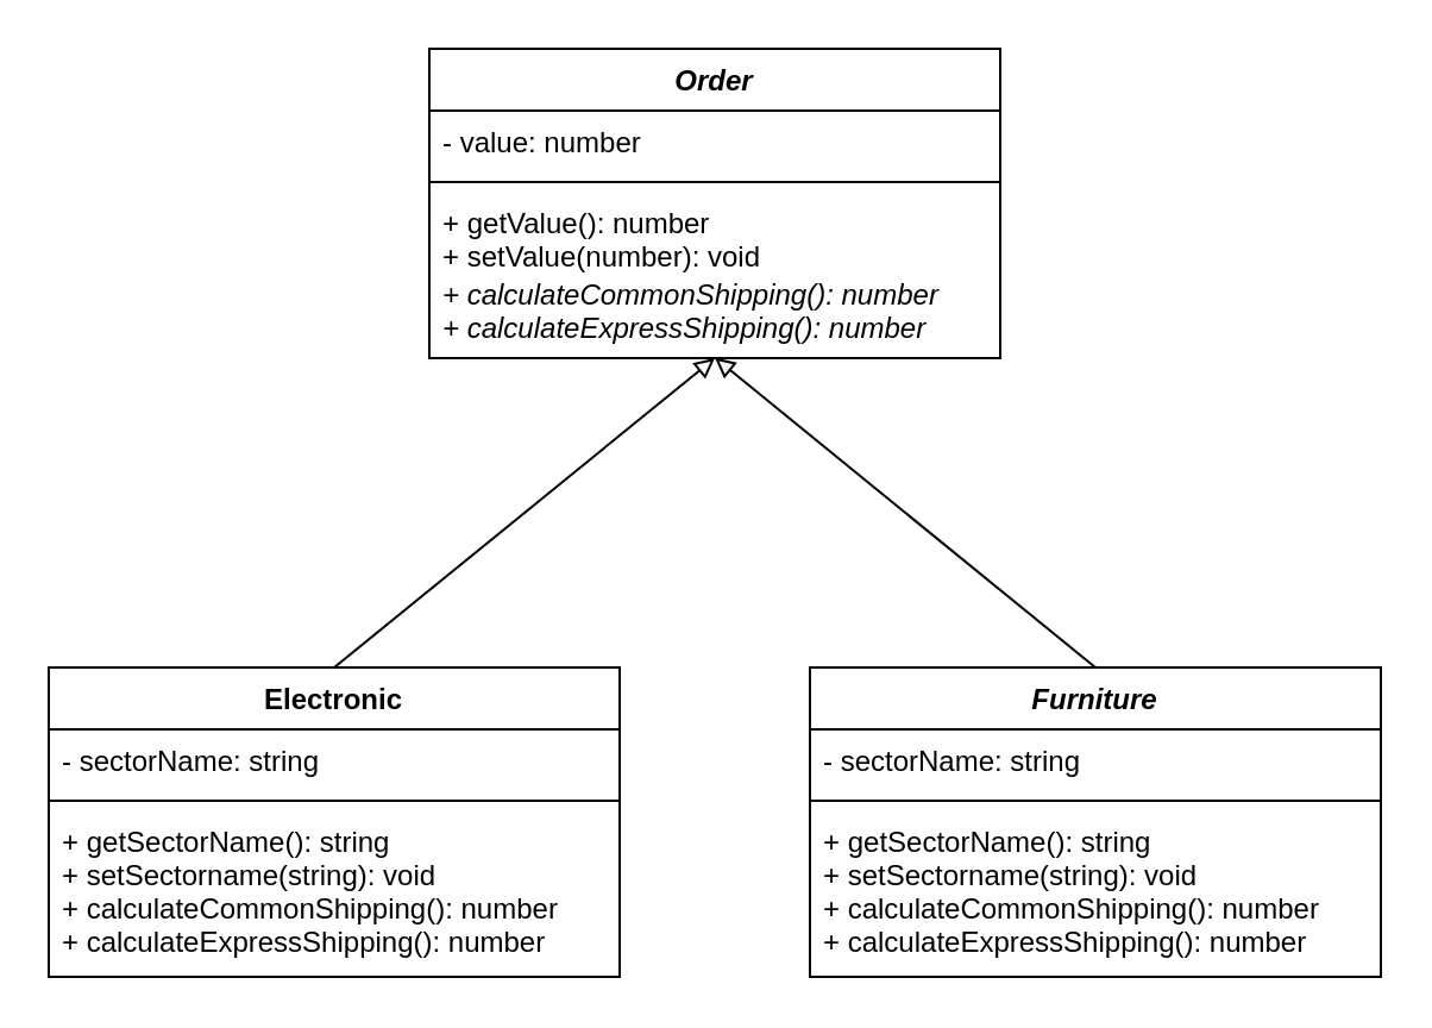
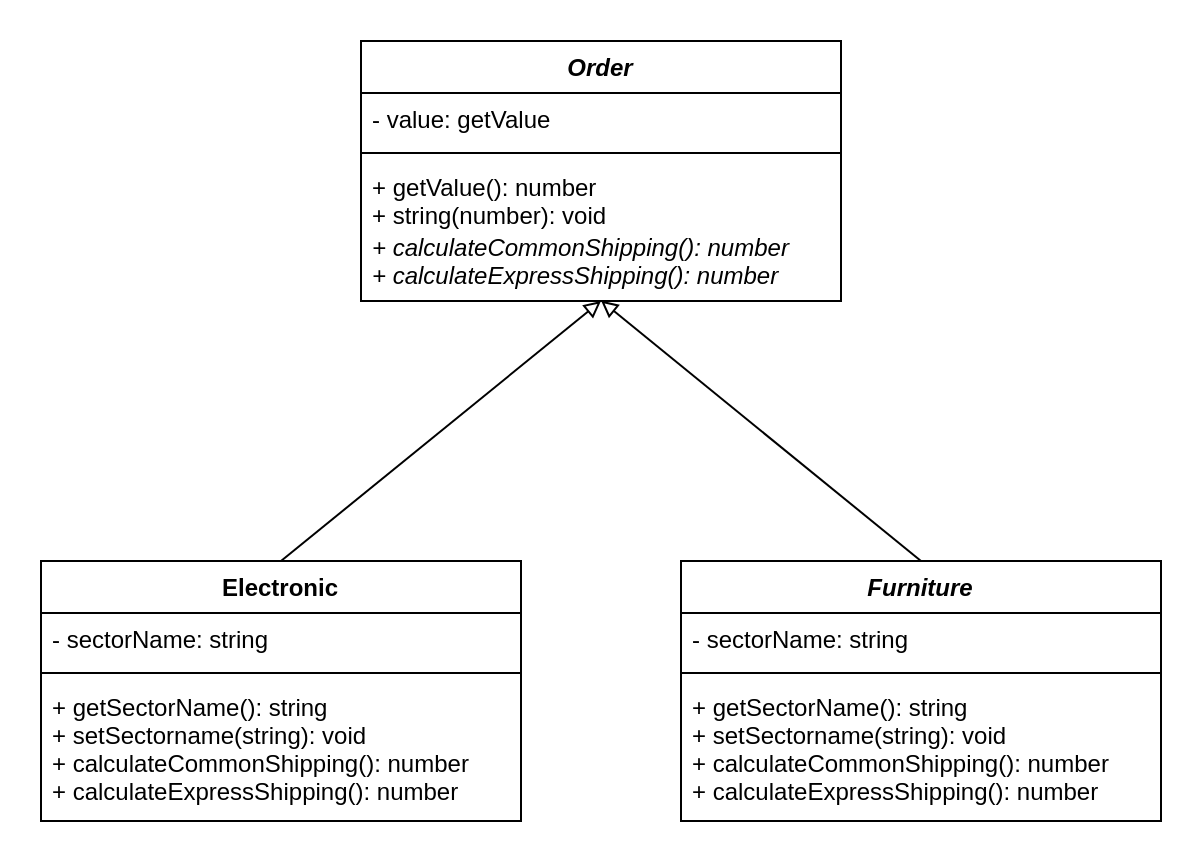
  <mxCell id="0" />
  <mxCell id="1" parent="0" />
  <mxCell id="2" value="Order" style="swimlane;fontStyle=3;align=center;verticalAlign=top;childLayout=stackLayout;horizontal=1;startSize=26;horizontalStack=0;resizeParent=1;resizeParentMax=0;resizeLast=0;collapsible=1;marginBottom=0;" vertex="1" parent="1"><mxGeometry x="180" y="20" width="240" height="130" as="geometry" /></mxCell>
- <mxCell id="3" value="- value: number" style="text;strokeColor=none;fillColor=none;align=left;verticalAlign=top;spacingLeft=4;spacingRight=4;overflow=hidden;rotatable=0;points=[[0,0.5],[1,0.5]];portConstraint=eastwest;" vertex="1" parent="2"><mxGeometry y="26" width="240" height="26" as="geometry" /></mxCell>
+ <mxCell id="3" value="- value: getValue" style="text;strokeColor=none;fillColor=none;align=left;verticalAlign=top;spacingLeft=4;spacingRight=4;overflow=hidden;rotatable=0;points=[[0,0.5],[1,0.5]];portConstraint=eastwest;" vertex="1" parent="2"><mxGeometry y="26" width="240" height="26" as="geometry" /></mxCell>
  <mxCell id="4" value="" style="line;strokeWidth=1;fillColor=none;align=left;verticalAlign=middle;spacingTop=-1;spacingLeft=3;spacingRight=3;rotatable=0;labelPosition=right;points=[];portConstraint=eastwest;" vertex="1" parent="2"><mxGeometry y="52" width="240" height="8" as="geometry" /></mxCell>
- <mxCell id="5" value="+ getValue(): number&#10;+ setValue(number): void&#10;" style="text;strokeColor=none;fillColor=none;align=left;verticalAlign=top;spacingLeft=4;spacingRight=4;overflow=hidden;rotatable=0;points=[[0,0.5],[1,0.5]];portConstraint=eastwest;fontStyle=0" vertex="1" parent="2"><mxGeometry y="60" width="240" height="30" as="geometry" /></mxCell>
+ <mxCell id="5" value="+ getValue(): number&#10;+ string(number): void&#10;" style="text;strokeColor=none;fillColor=none;align=left;verticalAlign=top;spacingLeft=4;spacingRight=4;overflow=hidden;rotatable=0;points=[[0,0.5],[1,0.5]];portConstraint=eastwest;fontStyle=0" vertex="1" parent="2"><mxGeometry y="60" width="240" height="30" as="geometry" /></mxCell>
  <mxCell id="6" value="+ calculateCommonShipping(): number&#10;+ calculateExpressShipping(): number" style="text;strokeColor=none;fillColor=none;align=left;verticalAlign=top;spacingLeft=4;spacingRight=4;overflow=hidden;rotatable=0;points=[[0,0.5],[1,0.5]];portConstraint=eastwest;fontStyle=2" vertex="1" parent="2"><mxGeometry y="90" width="240" height="40" as="geometry" /></mxCell>
  <mxCell id="7" style="rounded=0;orthogonalLoop=1;jettySize=auto;html=1;exitX=0.5;exitY=0;exitDx=0;exitDy=0;entryX=0.5;entryY=1;entryDx=0;entryDy=0;entryPerimeter=0;endArrow=block;endFill=0;" edge="1" parent="1" source="8" target="6"><mxGeometry relative="1" as="geometry" /></mxCell>
  <mxCell id="8" value="Electronic" style="swimlane;fontStyle=1;align=center;verticalAlign=top;childLayout=stackLayout;horizontal=1;startSize=26;horizontalStack=0;resizeParent=1;resizeParentMax=0;resizeLast=0;collapsible=1;marginBottom=0;" vertex="1" parent="1"><mxGeometry x="20" y="280" width="240" height="130" as="geometry" /></mxCell>
  <mxCell id="9" value="- sectorName: string" style="text;strokeColor=none;fillColor=none;align=left;verticalAlign=top;spacingLeft=4;spacingRight=4;overflow=hidden;rotatable=0;points=[[0,0.5],[1,0.5]];portConstraint=eastwest;" vertex="1" parent="8"><mxGeometry y="26" width="240" height="26" as="geometry" /></mxCell>
  <mxCell id="10" value="" style="line;strokeWidth=1;fillColor=none;align=left;verticalAlign=middle;spacingTop=-1;spacingLeft=3;spacingRight=3;rotatable=0;labelPosition=right;points=[];portConstraint=eastwest;" vertex="1" parent="8"><mxGeometry y="52" width="240" height="8" as="geometry" /></mxCell>
  <mxCell id="11" value="+ getSectorName(): string&#10;+ setSectorname(string): void&#10;+ calculateCommonShipping(): number&#10;+ calculateExpressShipping(): number" style="text;strokeColor=none;fillColor=none;align=left;verticalAlign=top;spacingLeft=4;spacingRight=4;overflow=hidden;rotatable=0;points=[[0,0.5],[1,0.5]];portConstraint=eastwest;fontStyle=0" vertex="1" parent="8"><mxGeometry y="60" width="240" height="70" as="geometry" /></mxCell>
  <mxCell id="12" style="rounded=0;orthogonalLoop=1;jettySize=auto;html=1;exitX=0.5;exitY=0;exitDx=0;exitDy=0;endArrow=block;endFill=0;entryX=0.5;entryY=0.995;entryDx=0;entryDy=0;entryPerimeter=0;" edge="1" parent="1" source="13" target="6"><mxGeometry relative="1" as="geometry"><mxPoint x="300" y="150" as="targetPoint" /></mxGeometry></mxCell>
  <mxCell id="13" value="Furniture" style="swimlane;fontStyle=3;align=center;verticalAlign=top;childLayout=stackLayout;horizontal=1;startSize=26;horizontalStack=0;resizeParent=1;resizeParentMax=0;resizeLast=0;collapsible=1;marginBottom=0;" vertex="1" parent="1"><mxGeometry x="340" y="280" width="240" height="130" as="geometry" /></mxCell>
  <mxCell id="14" value="- sectorName: string" style="text;strokeColor=none;fillColor=none;align=left;verticalAlign=top;spacingLeft=4;spacingRight=4;overflow=hidden;rotatable=0;points=[[0,0.5],[1,0.5]];portConstraint=eastwest;" vertex="1" parent="13"><mxGeometry y="26" width="240" height="26" as="geometry" /></mxCell>
  <mxCell id="15" value="" style="line;strokeWidth=1;fillColor=none;align=left;verticalAlign=middle;spacingTop=-1;spacingLeft=3;spacingRight=3;rotatable=0;labelPosition=right;points=[];portConstraint=eastwest;" vertex="1" parent="13"><mxGeometry y="52" width="240" height="8" as="geometry" /></mxCell>
  <mxCell id="16" value="+ getSectorName(): string&#10;+ setSectorname(string): void&#10;+ calculateCommonShipping(): number&#10;+ calculateExpressShipping(): number" style="text;strokeColor=none;fillColor=none;align=left;verticalAlign=top;spacingLeft=4;spacingRight=4;overflow=hidden;rotatable=0;points=[[0,0.5],[1,0.5]];portConstraint=eastwest;fontStyle=0" vertex="1" parent="13"><mxGeometry y="60" width="240" height="70" as="geometry" /></mxCell>
